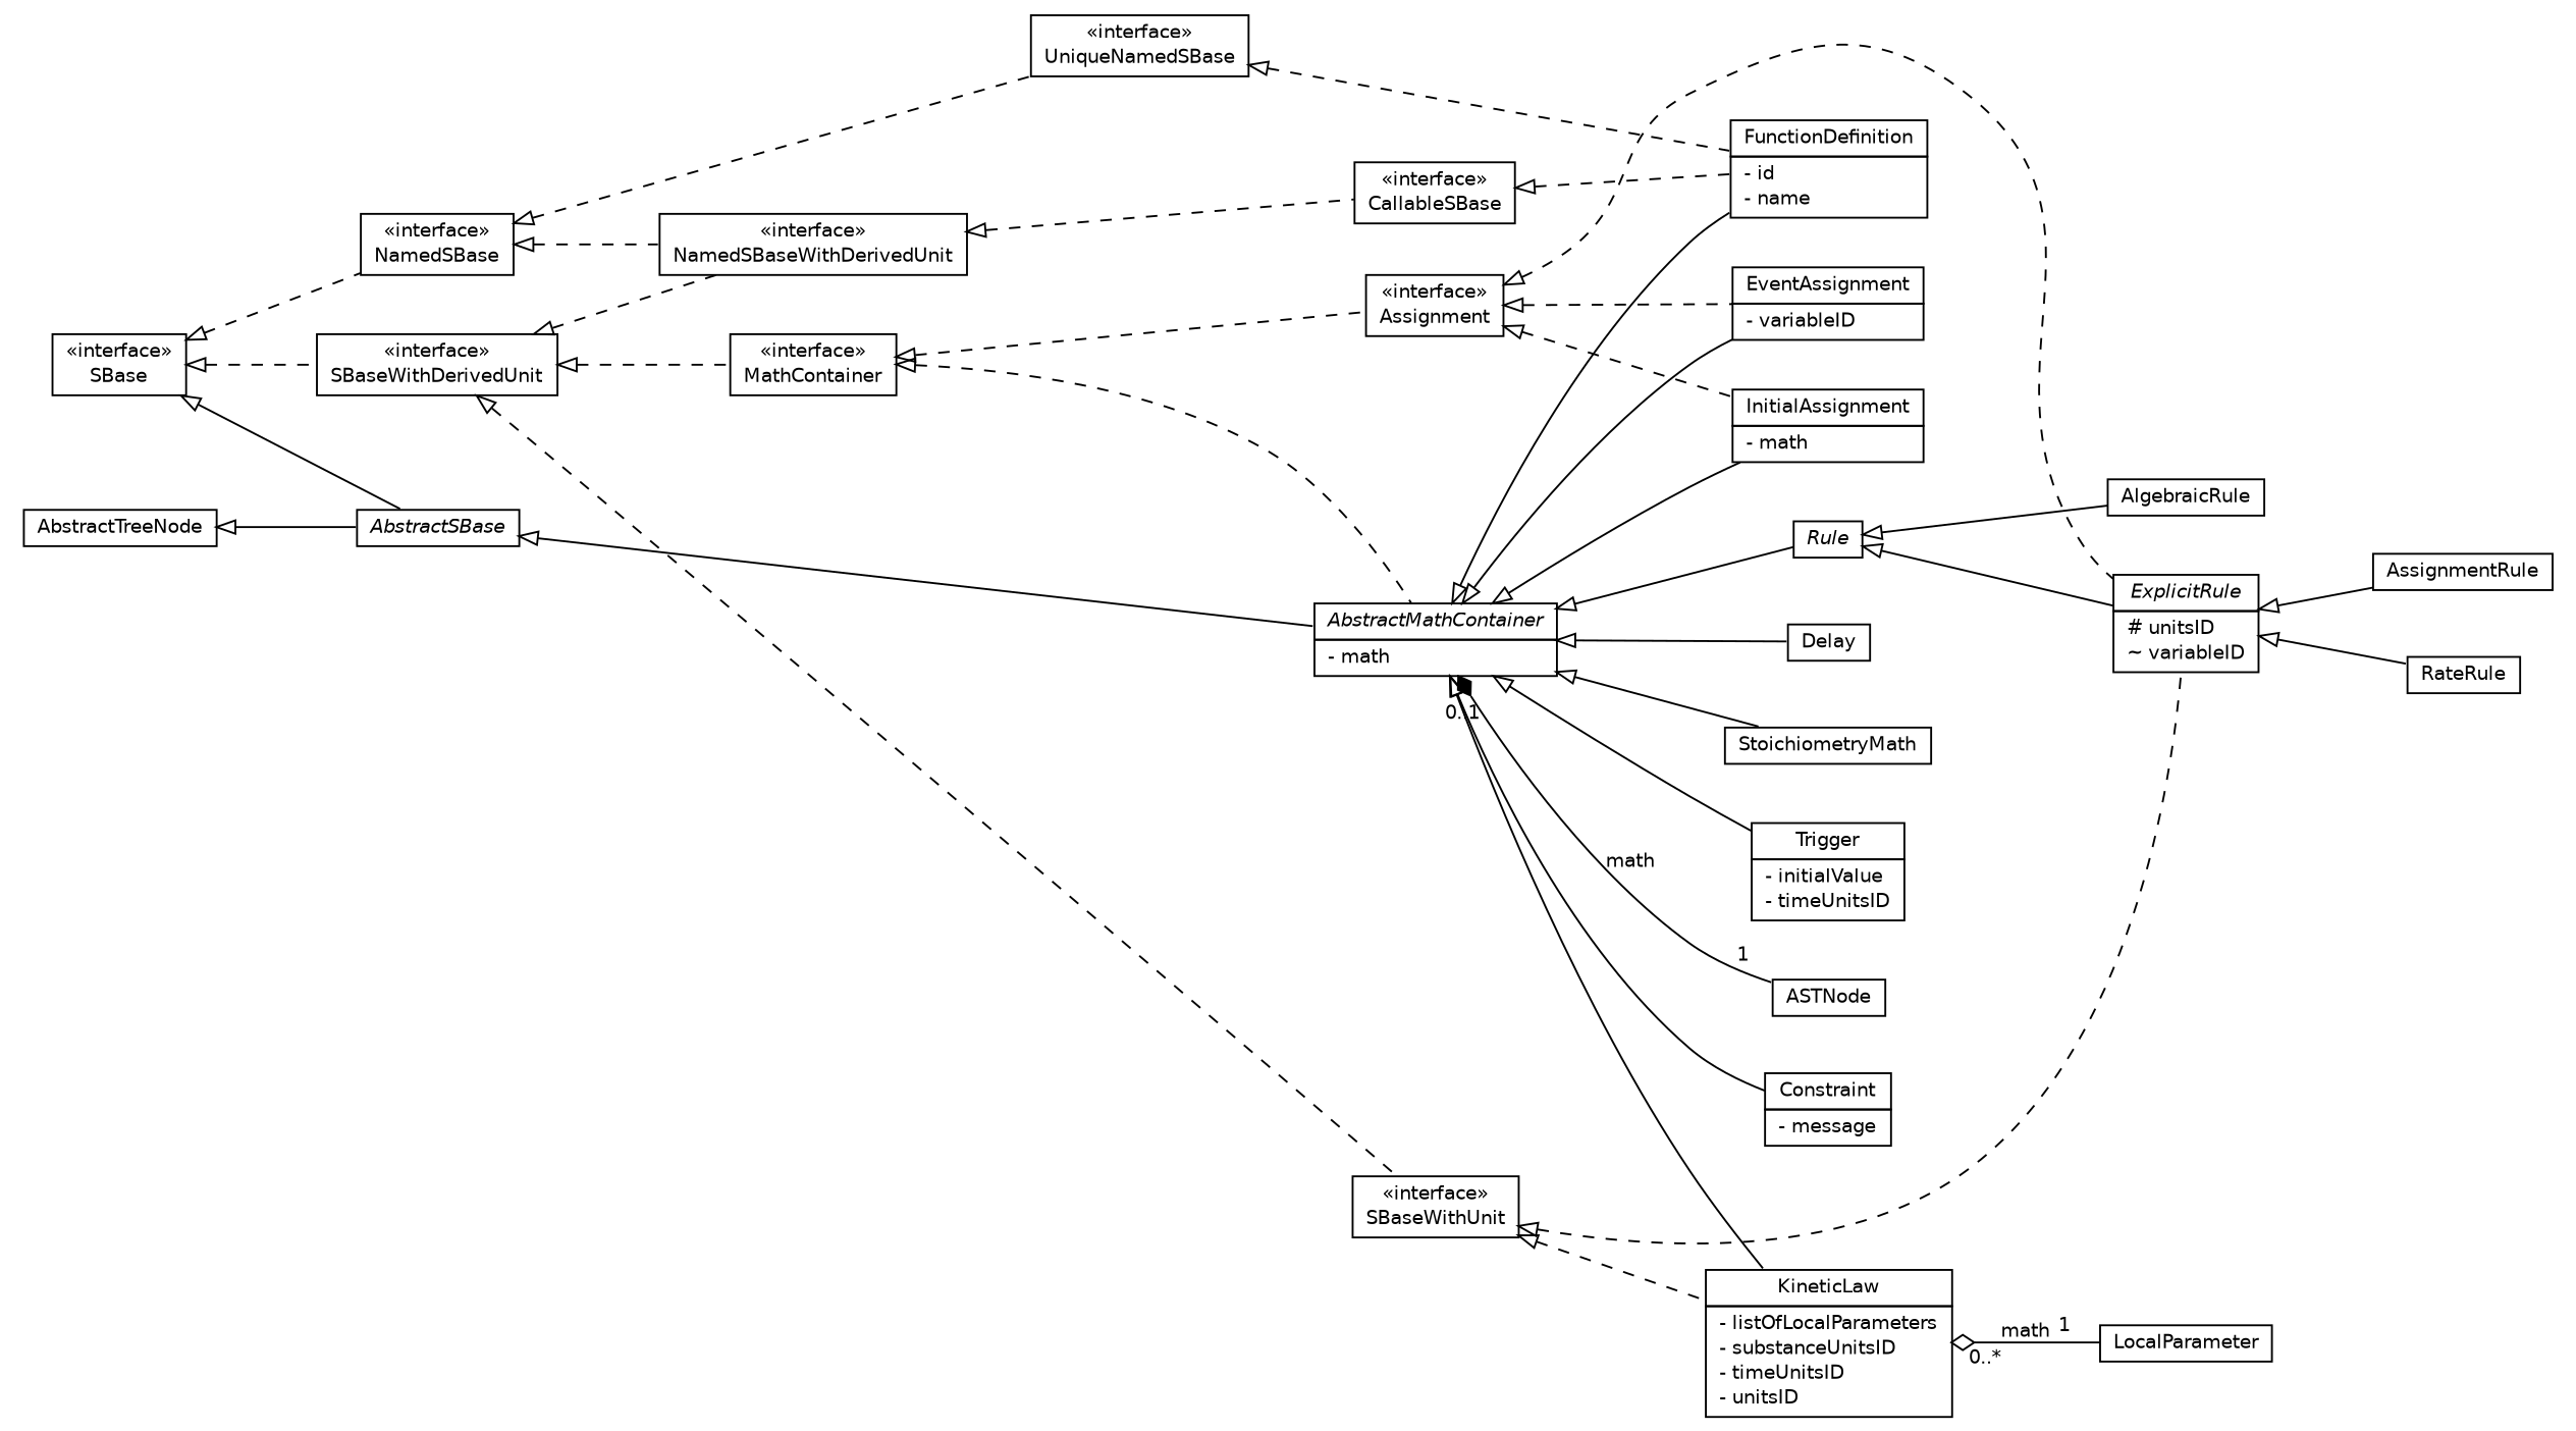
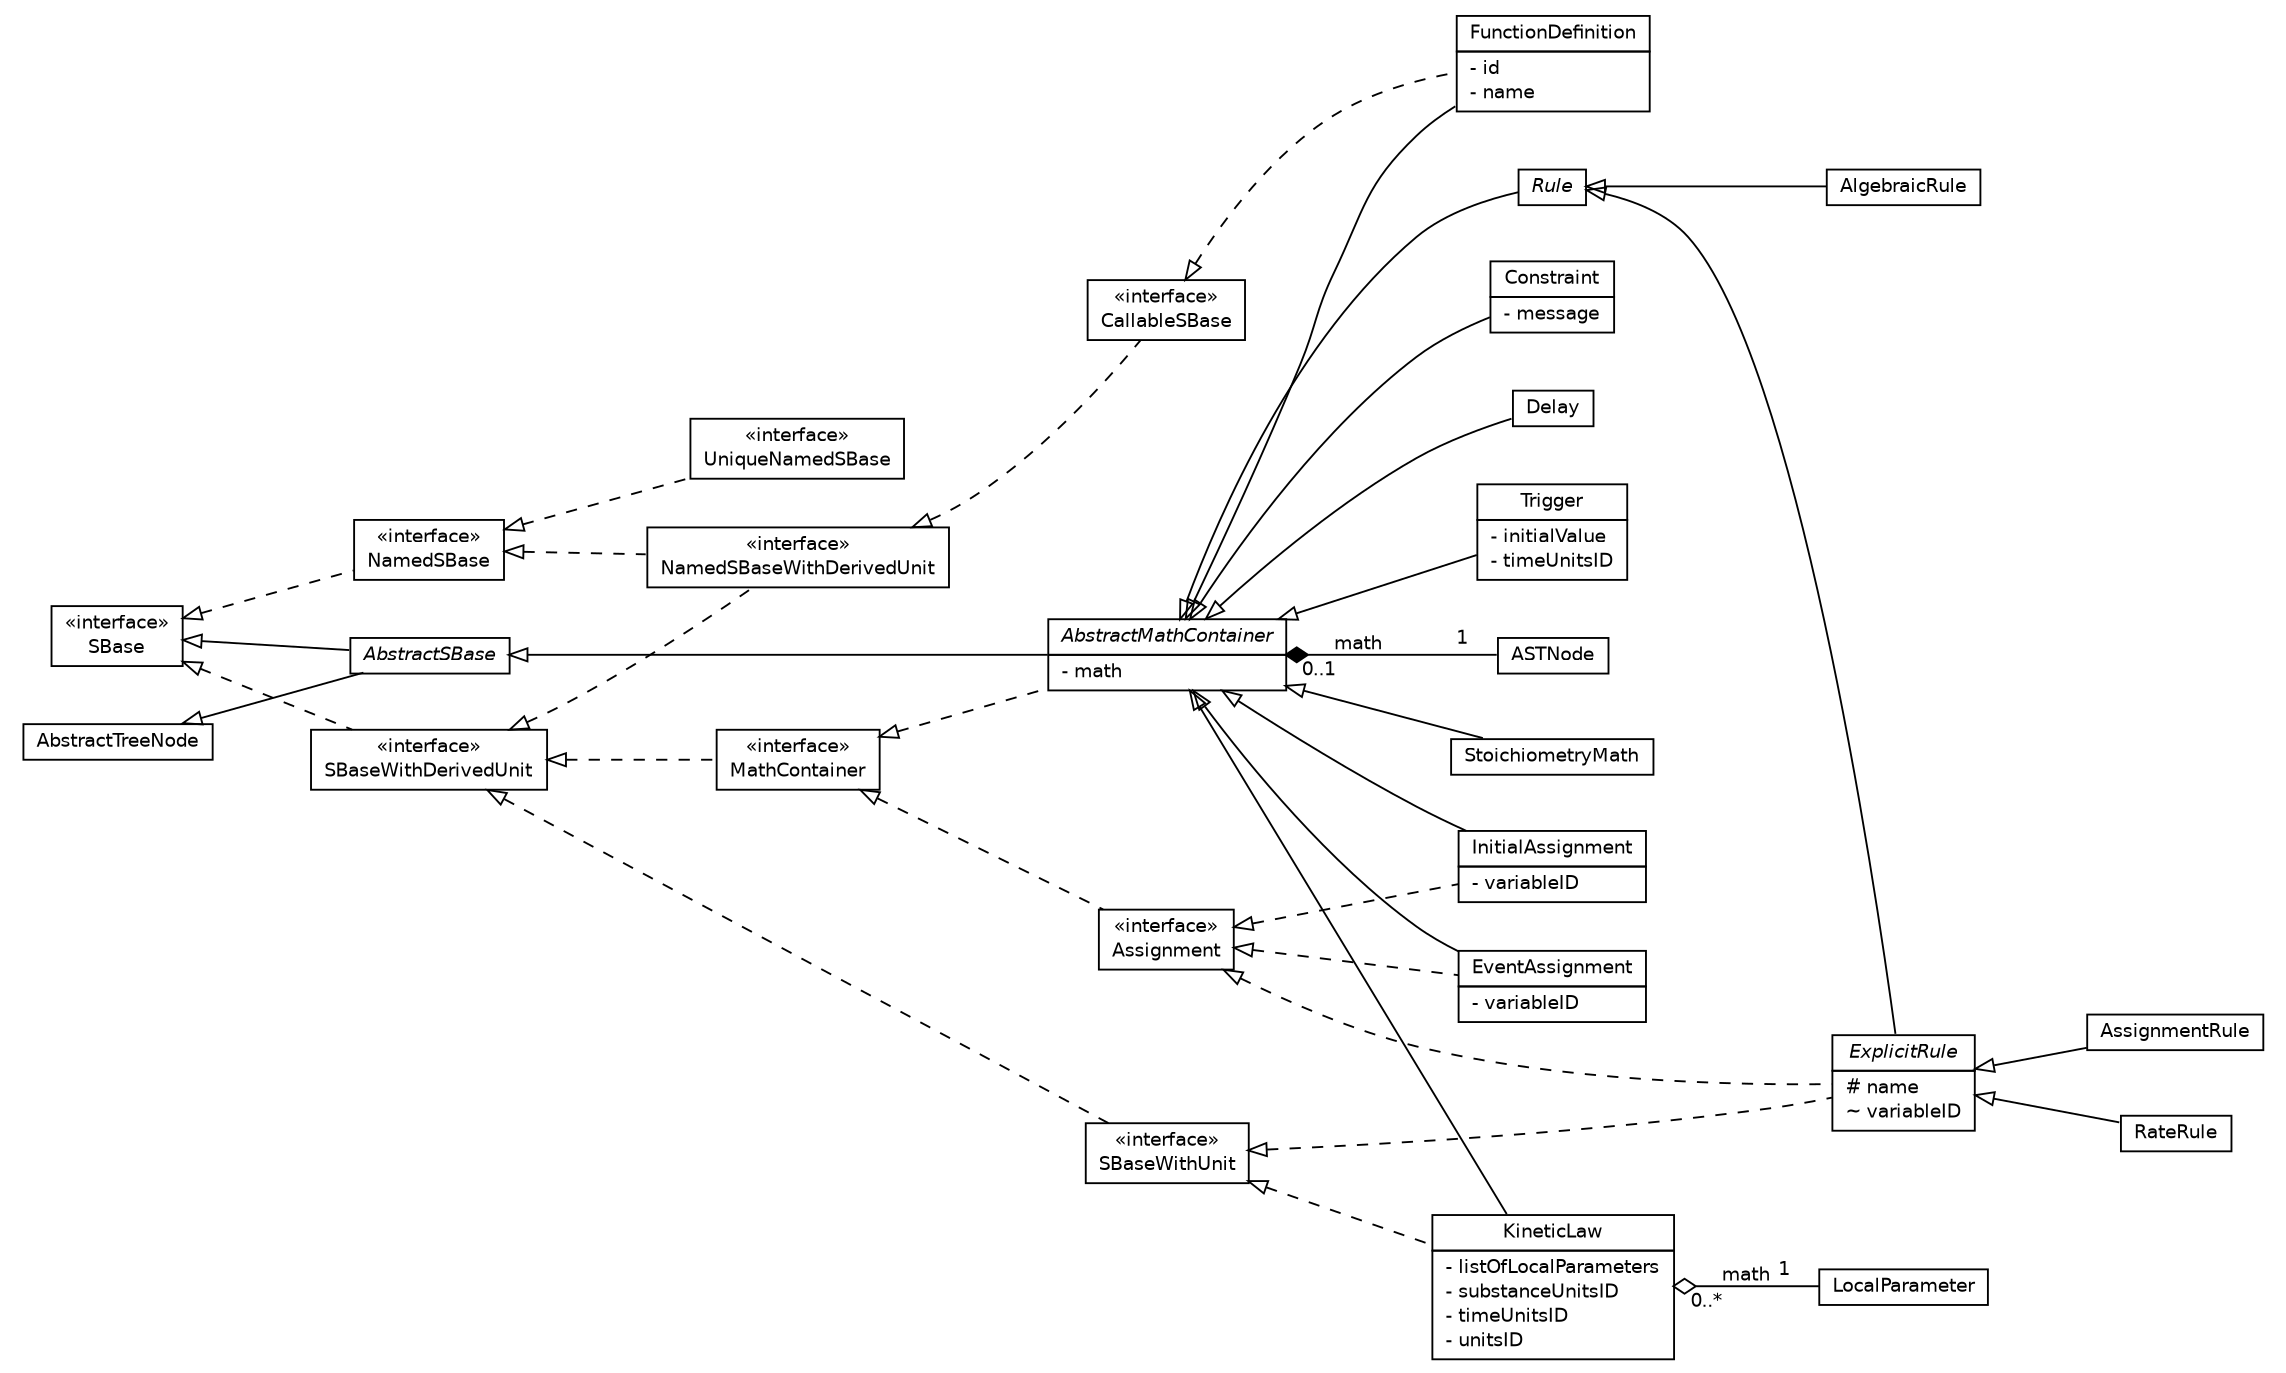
  digraph {
    nodesep=0.25
    rankdir=LR
    ranksep=0.5
    node [fontcolor=black fontname=Helvetica fontsize=10.0 shape=plaintext]
    edge [arrowtail=empty dir=back fontname=Helvetica fontsize=10 headport=p labeldistance=2 labelfontname=Helvetica labelfontsize=10 tailport=p]
    n1 [label=<<table title="org.sbml.jsbml.MathContainer" border="0" cellborder="1" cellspacing="0" cellpadding="2" port="p"> 		<tr><td><table border="0" cellspacing="0" cellpadding="1"> <tr><td align="center" balign="center"> &#171;interface&#187; </td></tr> <tr><td align="center" balign="center"> MathContainer </td></tr> 		</table></td></tr> 		</table>>]
    n2 [label=<<table title="org.sbml.jsbml.AbstractMathContainer" border="0" cellborder="1" cellspacing="0" cellpadding="2" port="p"> 		<tr><td><table border="0" cellspacing="0" cellpadding="1"> <tr><td align="center" balign="center"><font face="Helvetica-Oblique"> AbstractMathContainer </font></td></tr> 		</table></td></tr> 		<tr><td><table border="0" cellspacing="0" cellpadding="1"> <tr><td align="left" balign="left"> - math </td></tr> 		</table></td></tr> 		</table>>]
    n3 [label=<<table title="org.sbml.jsbml.Assignment" border="0" cellborder="1" cellspacing="0" cellpadding="2" port="p"> 		<tr><td><table border="0" cellspacing="0" cellpadding="1"> <tr><td align="center" balign="center"> &#171;interface&#187; </td></tr> <tr><td align="center" balign="center"> Assignment </td></tr> 		</table></td></tr> 		</table>>]
    n4 [label=<<table title="org.sbml.jsbml.Constraint" border="0" cellborder="1" cellspacing="0" cellpadding="2" port="p"> 		<tr><td><table border="0" cellspacing="0" cellpadding="1"> <tr><td align="center" balign="center"> Constraint </td></tr> 		</table></td></tr> 		<tr><td><table border="0" cellspacing="0" cellpadding="1"> <tr><td align="left" balign="left"> - message </td></tr> 		</table></td></tr> 		</table>>]
    n5 [label=<<table title="org.sbml.jsbml.Delay" border="0" cellborder="1" cellspacing="0" cellpadding="2" port="p"> 		<tr><td><table border="0" cellspacing="0" cellpadding="1"> <tr><td align="center" balign="center"> Delay </td></tr> 		</table></td></tr> 		</table>>]
    n6 [label=<<table title="org.sbml.jsbml.EventAssignment" border="0" cellborder="1" cellspacing="0" cellpadding="2" port="p"> 		<tr><td><table border="0" cellspacing="0" cellpadding="1"> <tr><td align="center" balign="center"> EventAssignment </td></tr> 		</table></td></tr> 		<tr><td><table border="0" cellspacing="0" cellpadding="1"> <tr><td align="left" balign="left"> - variableID </td></tr> 		</table></td></tr> 		</table>>]
    n7 [label=<<table title="org.sbml.jsbml.FunctionDefinition" border="0" cellborder="1" cellspacing="0" cellpadding="2" port="p"> 		<tr><td><table border="0" cellspacing="0" cellpadding="1"> <tr><td align="center" balign="center"> FunctionDefinition </td></tr> 		</table></td></tr> 		<tr><td><table border="0" cellspacing="0" cellpadding="1"> <tr><td align="left" balign="left"> - id </td></tr> <tr><td align="left" balign="left"> - name </td></tr> 		</table></td></tr> 		</table>>]
-   n8 [label=<<table title="org.sbml.jsbml.InitialAssignment" border="0" cellborder="1" cellspacing="0" cellpadding="2" port="p"> 		<tr><td><table border="0" cellspacing="0" cellpadding="1"> <tr><td align="center" balign="center"> InitialAssignment </td></tr> 		</table></td></tr> 		<tr><td><table border="0" cellspacing="0" cellpadding="1"> <tr><td align="left" balign="left"> - math </td></tr> 		</table></td></tr> 		</table>>]
+   n8 [label=<<table title="org.sbml.jsbml.InitialAssignment" border="0" cellborder="1" cellspacing="0" cellpadding="2" port="p"> 		<tr><td><table border="0" cellspacing="0" cellpadding="1"> <tr><td align="center" balign="center"> InitialAssignment </td></tr> 		</table></td></tr> 		<tr><td><table border="0" cellspacing="0" cellpadding="1"> <tr><td align="left" balign="left"> - variableID </td></tr> 		</table></td></tr> 		</table>>]
    n9 [label=<<table title="org.sbml.jsbml.KineticLaw" border="0" cellborder="1" cellspacing="0" cellpadding="2" port="p"> 		<tr><td><table border="0" cellspacing="0" cellpadding="1"> <tr><td align="center" balign="center"> KineticLaw </td></tr> 		</table></td></tr> 		<tr><td><table border="0" cellspacing="0" cellpadding="1"> <tr><td align="left" balign="left"> - listOfLocalParameters </td></tr> <tr><td align="left" balign="left"> - substanceUnitsID </td></tr> <tr><td align="left" balign="left"> - timeUnitsID </td></tr> <tr><td align="left" balign="left"> - unitsID </td></tr> 		</table></td></tr> 		</table>>]
    n10 [label=<<table title="org.sbml.jsbml.Rule" border="0" cellborder="1" cellspacing="0" cellpadding="2" port="p"> 		<tr><td><table border="0" cellspacing="0" cellpadding="1"> <tr><td align="center" balign="center"><font face="Helvetica-Oblique"> Rule </font></td></tr> 		</table></td></tr> 		</table>>]
    n11 [label=<<table title="org.sbml.jsbml.StoichiometryMath" border="0" cellborder="1" cellspacing="0" cellpadding="2" port="p"> 		<tr><td><table border="0" cellspacing="0" cellpadding="1"> <tr><td align="center" balign="center"> StoichiometryMath </td></tr> 		</table></td></tr> 		</table>>]
    n12 [label=<<table title="org.sbml.jsbml.Trigger" border="0" cellborder="1" cellspacing="0" cellpadding="2" port="p"> 		<tr><td><table border="0" cellspacing="0" cellpadding="1"> <tr><td align="center" balign="center"> Trigger </td></tr> 		</table></td></tr> 		<tr><td><table border="0" cellspacing="0" cellpadding="1"> <tr><td align="left" balign="left"> - initialValue </td></tr> <tr><td align="left" balign="left"> - timeUnitsID </td></tr> 		</table></td></tr> 		</table>>]
    n13 [label=<<table title="ASTNode" border="0" cellborder="1" cellspacing="0" cellpadding="2" port="p" href="http://java.sun.com/j2se/1.4.2/docs/api//ASTNode.html"> 		<tr><td><table border="0" cellspacing="0" cellpadding="1"> <tr><td align="center" balign="center"> ASTNode </td></tr> 		</table></td></tr> 		</table>>]
-   n14 [label=<<table title="org.sbml.jsbml.ExplicitRule" border="0" cellborder="1" cellspacing="0" cellpadding="2" port="p"> 		<tr><td><table border="0" cellspacing="0" cellpadding="1"> <tr><td align="center" balign="center"><font face="Helvetica-Oblique"> ExplicitRule </font></td></tr> 		</table></td></tr> 		<tr><td><table border="0" cellspacing="0" cellpadding="1"> <tr><td align="left" balign="left"> # unitsID </td></tr> <tr><td align="left" balign="left"> ~ variableID </td></tr> 		</table></td></tr> 		</table>>]
+   n14 [label=<<table title="org.sbml.jsbml.ExplicitRule" border="0" cellborder="1" cellspacing="0" cellpadding="2" port="p"> 		<tr><td><table border="0" cellspacing="0" cellpadding="1"> <tr><td align="center" balign="center"><font face="Helvetica-Oblique"> ExplicitRule </font></td></tr> 		</table></td></tr> 		<tr><td><table border="0" cellspacing="0" cellpadding="1"> <tr><td align="left" balign="left"> # name </td></tr> <tr><td align="left" balign="left"> ~ variableID </td></tr> 		</table></td></tr> 		</table>>]
    n15 [label=<<table title="LocalParameter" border="0" cellborder="1" cellspacing="0" cellpadding="2" port="p" href="http://java.sun.com/j2se/1.4.2/docs/api//LocalParameter.html"> 		<tr><td><table border="0" cellspacing="0" cellpadding="1"> <tr><td align="center" balign="center"> LocalParameter </td></tr> 		</table></td></tr> 		</table>>]
    n16 [label=<<table title="org.sbml.jsbml.AlgebraicRule" border="0" cellborder="1" cellspacing="0" cellpadding="2" port="p"> 		<tr><td><table border="0" cellspacing="0" cellpadding="1"> <tr><td align="center" balign="center"> AlgebraicRule </td></tr> 		</table></td></tr> 		</table>>]
    n17 [label=<<table title="org.sbml.jsbml.AssignmentRule" border="0" cellborder="1" cellspacing="0" cellpadding="2" port="p"> 		<tr><td><table border="0" cellspacing="0" cellpadding="1"> <tr><td align="center" balign="center"> AssignmentRule </td></tr> 		</table></td></tr> 		</table>>]
    n18 [label=<<table title="org.sbml.jsbml.RateRule" border="0" cellborder="1" cellspacing="0" cellpadding="2" port="p"> 		<tr><td><table border="0" cellspacing="0" cellpadding="1"> <tr><td align="center" balign="center"> RateRule </td></tr> 		</table></td></tr> 		</table>>]
    n19 [label=<<table title="org.sbml.jsbml.NamedSBase" border="0" cellborder="1" cellspacing="0" cellpadding="2" port="p"> 		<tr><td><table border="0" cellspacing="0" cellpadding="1"> <tr><td align="center" balign="center"> &#171;interface&#187; </td></tr> <tr><td align="center" balign="center"> NamedSBase </td></tr> 		</table></td></tr> 		</table>>]
    n20 [label=<<table title="org.sbml.jsbml.NamedSBaseWithDerivedUnit" border="0" cellborder="1" cellspacing="0" cellpadding="2" port="p"> 		<tr><td><table border="0" cellspacing="0" cellpadding="1"> <tr><td align="center" balign="center"> &#171;interface&#187; </td></tr> <tr><td align="center" balign="center"> NamedSBaseWithDerivedUnit </td></tr> 		</table></td></tr> 		</table>>]
    n21 [label=<<table title="org.sbml.jsbml.UniqueNamedSBase" border="0" cellborder="1" cellspacing="0" cellpadding="2" port="p"> 		<tr><td><table border="0" cellspacing="0" cellpadding="1"> <tr><td align="center" balign="center"> &#171;interface&#187; </td></tr> <tr><td align="center" balign="center"> UniqueNamedSBase </td></tr> 		</table></td></tr> 		</table>>]
    n22 [label=<<table title="org.sbml.jsbml.CallableSBase" border="0" cellborder="1" cellspacing="0" cellpadding="2" port="p"> 		<tr><td><table border="0" cellspacing="0" cellpadding="1"> <tr><td align="center" balign="center"> &#171;interface&#187; </td></tr> <tr><td align="center" balign="center"> CallableSBase </td></tr> 		</table></td></tr> 		</table>>]
    n23 [label=<<table title="org.sbml.jsbml.SBaseWithUnit" border="0" cellborder="1" cellspacing="0" cellpadding="2" port="p"> 		<tr><td><table border="0" cellspacing="0" cellpadding="1"> <tr><td align="center" balign="center"> &#171;interface&#187; </td></tr> <tr><td align="center" balign="center"> SBaseWithUnit </td></tr> 		</table></td></tr> 		</table>>]
    n24 [label=<<table title="org.sbml.jsbml.SBaseWithDerivedUnit" border="0" cellborder="1" cellspacing="0" cellpadding="2" port="p"> 		<tr><td><table border="0" cellspacing="0" cellpadding="1"> <tr><td align="center" balign="center"> &#171;interface&#187; </td></tr> <tr><td align="center" balign="center"> SBaseWithDerivedUnit </td></tr> 		</table></td></tr> 		</table>>]
    n25 [label=<<table title="org.sbml.jsbml.SBase" border="0" cellborder="1" cellspacing="0" cellpadding="2" port="p"> 		<tr><td><table border="0" cellspacing="0" cellpadding="1"> <tr><td align="center" balign="center"> &#171;interface&#187; </td></tr> <tr><td align="center" balign="center"> SBase </td></tr> 		</table></td></tr> 		</table>>]
    n26 [label=<<table title="org.sbml.jsbml.AbstractSBase" border="0" cellborder="1" cellspacing="0" cellpadding="2" port="p"> 		<tr><td><table border="0" cellspacing="0" cellpadding="1"> <tr><td align="center" balign="center"><font face="Helvetica-Oblique"> AbstractSBase </font></td></tr> 		</table></td></tr> 		</table>>]
    n27 [label=<<table title="AbstractTreeNode" border="0" cellborder="1" cellspacing="0" cellpadding="2" port="p" href="http://java.sun.com/j2se/1.4.2/docs/api//AbstractTreeNode.html"> 		<tr><td><table border="0" cellspacing="0" cellpadding="1"> <tr><td align="center" balign="center"> AbstractTreeNode </td></tr> 		</table></td></tr> 		</table>>]
    n1 -> n2 [style=dashed]
    n1 -> n3 [style=dashed]
    n2 -> n4
    n2 -> n5
    n2 -> n6
    n2 -> n7
    n2 -> n8
    n2 -> n9
    n2 -> n10
    n2 -> n11
    n2 -> n12
    n2 -> n13 [arrowhead=none arrowtail=diamond color=black dir=both fontcolor=black fontsize=10.0 headlabel=1 label=math taillabel="0..1"]
    n3 -> n6 [style=dashed]
    n3 -> n8 [style=dashed]
    n3 -> n14 [style=dashed]
    n9 -> n15 [arrowhead=none arrowtail=ediamond color=black dir=both fontcolor=black fontsize=10.0 headlabel=1 label=math taillabel="0..*"]
    n10 -> n14
    n10 -> n16
    n14 -> n17
    n14 -> n18
    n19 -> n20 [style=dashed]
    n19 -> n21 [style=dashed]
    n20 -> n22 [style=dashed]
-   n21 -> n7 [style=dashed]
    n22 -> n7 [style=dashed]
    n23 -> n9 [style=dashed]
    n23 -> n14 [style=dashed]
    n24 -> n1 [style=dashed]
    n24 -> n20 [style=dashed]
    n24 -> n23 [style=dashed]
    n25 -> n19 [style=dashed]
    n25 -> n24 [style=dashed]
    n25 -> n26 [style=solid]
    n26 -> n2
    n27 -> n26
  }
